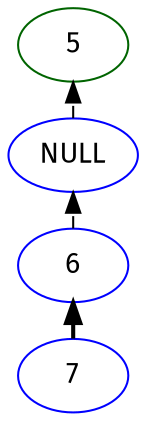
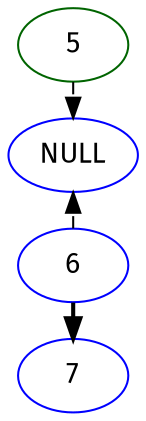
  digraph {
    fontname="Fira Sans"
    rankdir=LR
    node [color=blue fontname="Fira Sans"]
    edge [constraint=false fontname="Fira Sans" style=dashed]
    5 [color=darkgreen]
    NULL
    6
    7
-   NULL -> 5
+   5 -> NULL
    6 -> NULL
-   7 -> 6 [style=bold]
+   6 -> 7 [style=bold]
  }
